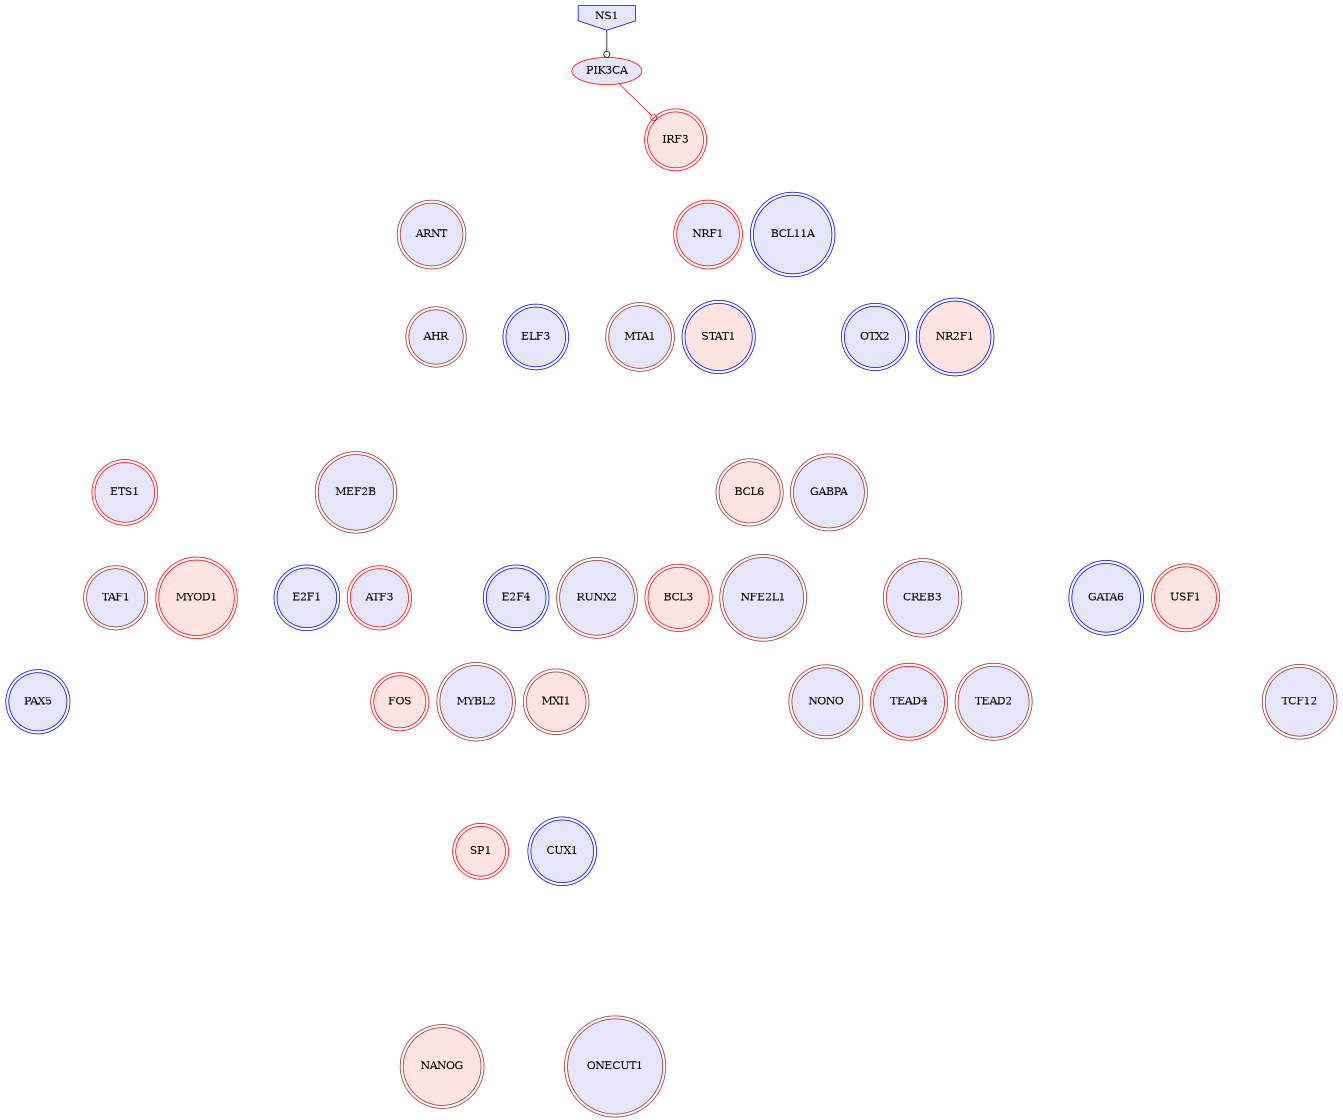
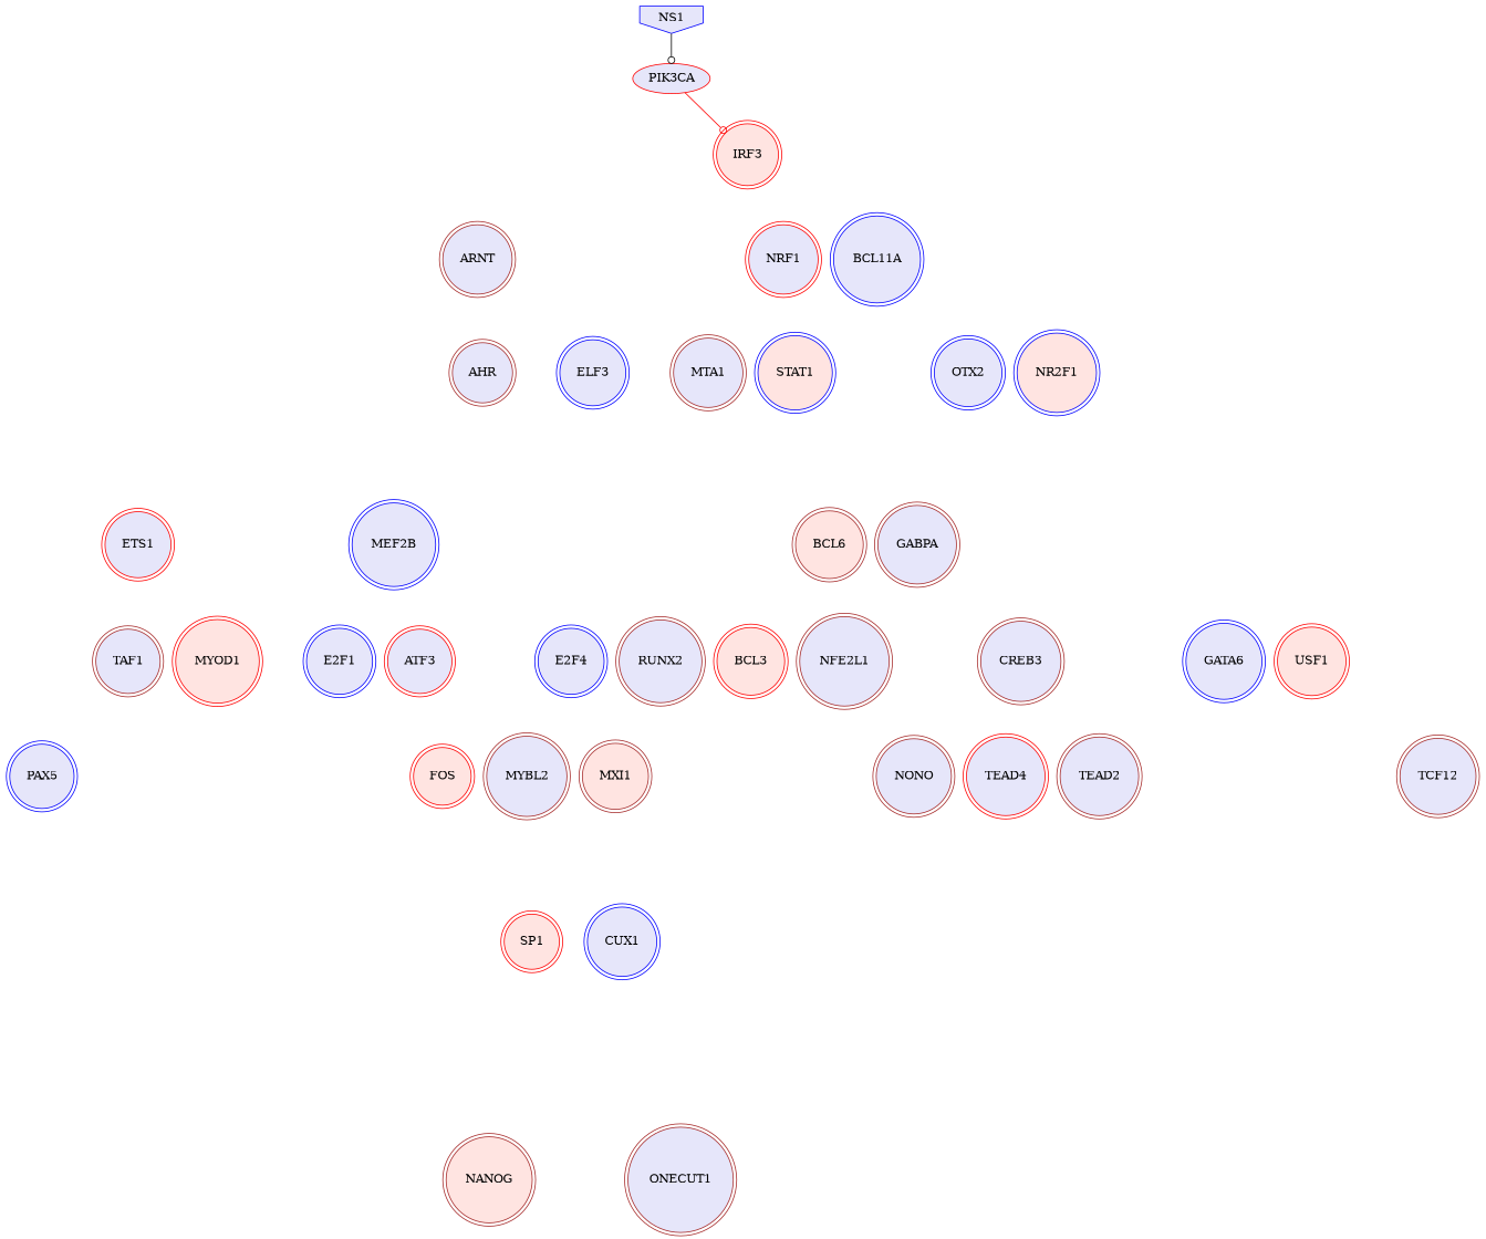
  digraph {
    node [fillcolor=lavender style=filled shape=doublecircle]
    edge [arrowhead=vee color=black penwidth=1 style=invis]
    PRKACA [style=invis shape=""]
    CREB3 [color=brown]
    CBFA2T3 [style=invis shape=""]
    GSK3B [fillcolor=mistyrose style=invis shape=""]
    SREBF1 [fillcolor=mistyrose style=invis shape=""]
    ZNF652 [fillcolor=mistyrose style=invis shape=""]
    SFPQ [style=invis shape=""]
    NFE2L1 [color=brown]
    BCL3 [color=red fillcolor=mistyrose]
    NR0B2 [fillcolor=mistyrose style=invis shape=""]
    TCF12 [color=brown]
    MAPK14 [style=invis shape=""]
    ATF2 [style=invis shape=""]
    CEBPB [style=invis shape=""]
    ETS1 [color=red]
-   MEF2B [color=brown]
+   MEF2B [color=blue]
    RB1 [fillcolor=mistyrose style=invis shape=""]
    DYRK1B [fillcolor=mistyrose style=invis shape=""]
    ATF3 [color=red]
    RUNX2 [color=brown]
    IRF9 [style=invis shape=""]
    E2F4 [color=blue]
    E2F1 [color=blue]
    SP1 [color=red fillcolor=mistyrose]
    TAF1 [color=brown]
    MYOD1 [color=red fillcolor=mistyrose]
    PRDM1 [fillcolor=mistyrose style=invis shape=""]
    FOS [color=red fillcolor=mistyrose]
    MYBL2 [color=brown]
    CDK1 [fillcolor=mistyrose style=invis shape=""]
    MXI1 [color=brown fillcolor=mistyrose]
    MAPK3 [style=invis shape=""]
    GABPA [color=brown]
    MED1 [style=invis shape=""]
    YWHAH [fillcolor=mistyrose style=invis shape=""]
    CEBPA [fillcolor=mistyrose style=invis shape=""]
    BCL6 [color=brown fillcolor=mistyrose]
    YWHAG [fillcolor=mistyrose style=invis shape=""]
    GATA6 [color=blue]
    YAP1 [style=invis shape=""]
    USF1 [color=red fillcolor=mistyrose]
    AKT1 [style=invis shape=""]
    PAK1 [style=invis shape=""]
    STAT6 [style=invis shape=""]
    NRF1 [color=red]
    ARNT [color=brown]
    MTA1 [color=brown]
    BCL11A [color=blue]
    FOXA2 [fillcolor=mistyrose style=invis shape=""]
    NR4A1 [fillcolor=mistyrose style=invis shape=""]
    ELF3 [color=blue]
    STAT1 [color=blue fillcolor=mistyrose]
    AHR [color=brown]
    OTX2 [color=blue]
    NR2F1 [color=blue fillcolor=mistyrose]
    CUX1 [color=blue]
    HAS2 [fillcolor=mistyrose style=invis shape=""]
    NONO [color=brown]
    TIMP1 [fillcolor=mistyrose style=invis shape=""]
    TEAD2 [color=brown]
    TEAD4 [color=red]
    ONECUT1 [color=brown]
    PIK3CA [color=red shape=""]
    IRF3 [color=red fillcolor=mistyrose]
    PAX5 [color=blue]
    NS1 [color=blue shape=invhouse]
    CD44 [fillcolor=mistyrose style=invis shape=""]
    NANOG [color=brown fillcolor=mistyrose]
    PRKACA -> CREB3
    PRKACA -> CBFA2T3
    PRKACA -> GSK3B [arrowhead=tee color=red]
    PRKACA -> SREBF1 [arrowhead=tee color=red]
    CBFA2T3 -> ZNF652 [arrowhead=tee color=red]
    GSK3B -> CREB3 [arrowhead=tee]
    GSK3B -> SFPQ [arrowhead=tee]
    GSK3B -> NFE2L1 [arrowhead=tee]
    GSK3B -> BCL3 [color=red]
    SREBF1 -> NR0B2 [color=red]
    ZNF652 -> TCF12 [arrowhead=tee]
    SFPQ -> NONO
    NR0B2 -> ONECUT1 [arrowhead=tee]
    MAPK14 -> CREB3
    MAPK14 -> GSK3B [arrowhead=tee color=red]
    MAPK14 -> ATF2
    MAPK14 -> CEBPB
    MAPK14 -> ETS1
    MAPK14 -> MEF2B
    MAPK14 -> RB1 [arrowhead=tee color=red]
    MAPK14 -> DYRK1B [arrowhead=tee color=red]
    ATF2 -> ATF3
    CEBPB -> RUNX2
    CEBPB -> IRF9
    CEBPB -> E2F4
    RB1 -> E2F1 [arrowhead=tee]
    RB1 -> SP1 [color=red]
    RB1 -> TAF1 [arrowhead=tee]
    RB1 -> MYOD1 [color=red]
    DYRK1B -> PRDM1 [color=red]
    IRF9 -> FOS [arrowhead=tee color=red]
    E2F4 -> MYBL2 [arrowhead=tee color=red]
    E2F4 -> CDK1 [arrowhead=tee color=red]
    E2F4 -> MXI1 [arrowhead=tee color=red]
    E2F1 -> MYBL2 [arrowhead=tee color=red]
    SP1 -> SREBF1 [color=red]
    SP1 -> HAS2 [color=red]
    PRDM1 -> PAX5 [arrowhead=tee]
    FOS -> CDK1 [color=red]
    FOS -> TIMP1 [color=red]
    CDK1 -> SREBF1 [color=red]
    CDK1 -> SP1 [color=red]
    CDK1 -> CUX1 [arrowhead=tee]
    MAPK3 -> GSK3B [arrowhead=tee color=red]
    MAPK3 -> ATF2
    MAPK3 -> CEBPB
    MAPK3 -> ETS1
    MAPK3 -> RUNX2
    MAPK3 -> E2F1
    MAPK3 -> GABPA
    MAPK3 -> MED1
    MAPK3 -> YWHAH [arrowhead=tee color=red]
    MAPK3 -> CEBPA [arrowhead=tee color=red]
    MAPK3 -> BCL6 [arrowhead=tee color=red]
    MAPK3 -> YWHAG [arrowhead=tee color=red]
    MED1 -> GATA6
    YWHAH -> CDK1 [color=red]
    YWHAH -> YAP1 [arrowhead=tee]
    CEBPA -> USF1 [color=red]
    YWHAG -> YAP1 [arrowhead=tee]
    YAP1 -> TEAD2
    YAP1 -> TEAD4
    AKT1 -> PRKACA
    AKT1 -> ETS1
    AKT1 -> MAPK3
    AKT1 -> PAK1
    AKT1 -> STAT6
    AKT1 -> NRF1
    AKT1 -> ARNT
    AKT1 -> MTA1
    AKT1 -> BCL11A
    AKT1 -> FOXA2 [arrowhead=tee color=red]
    AKT1 -> NR4A1 [arrowhead=tee color=red]
    PAK1 -> PRKACA
    PAK1 -> MTA1
    PAK1 -> ELF3
    STAT6 -> STAT1 [arrowhead=tee color=red]
    ARNT -> ETS1
    ARNT -> AHR
    FOXA2 -> OTX2 [arrowhead=tee]
    NR4A1 -> NR2F1 [color=red]
    AHR -> MAPK3
    HAS2 -> CD44 [color=red]
    TIMP1 -> CD44 [color=red]
    PIK3CA -> MAPK14
    PIK3CA -> AKT1
    PIK3CA -> IRF3 [arrowhead=odot color=red style=""]
    NS1 -> PIK3CA [arrowhead=odot style=""]
    CD44 -> NANOG [color=red]
  }
